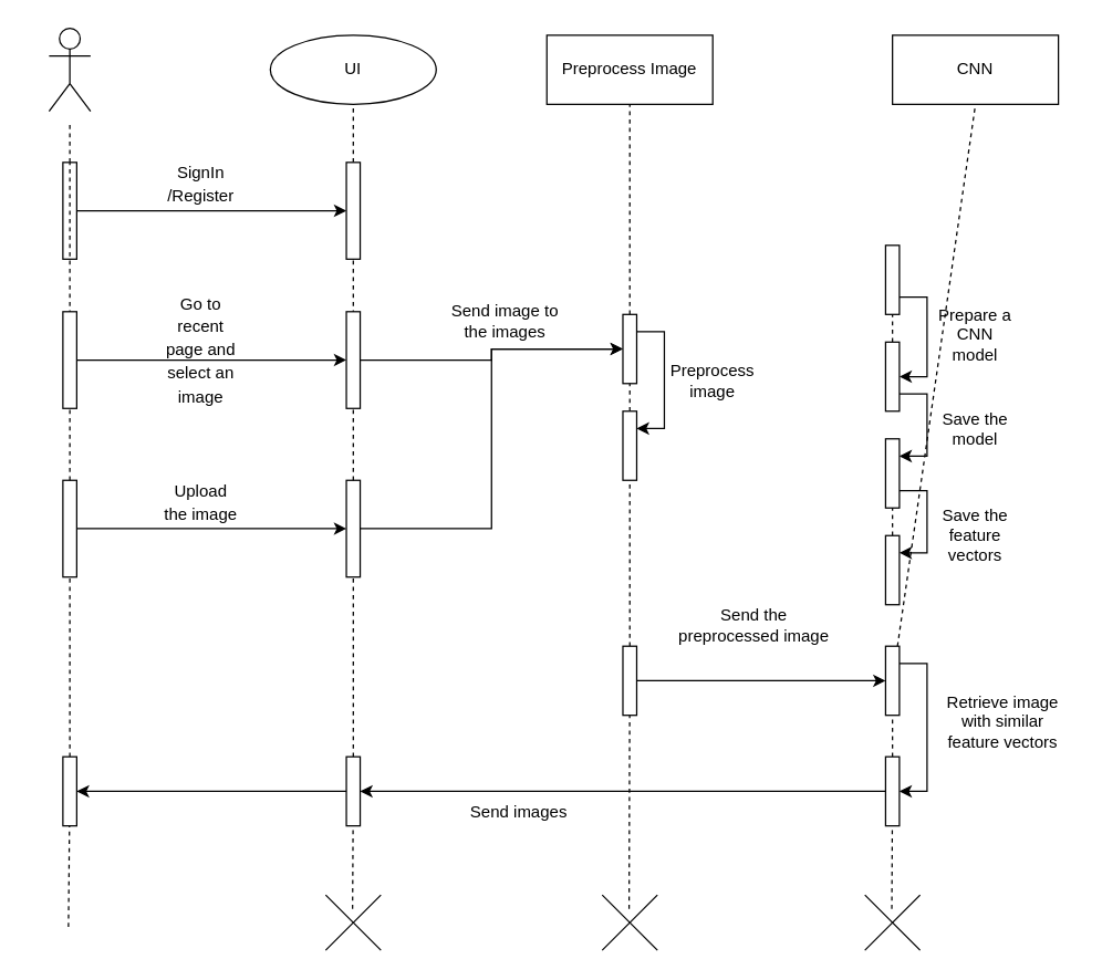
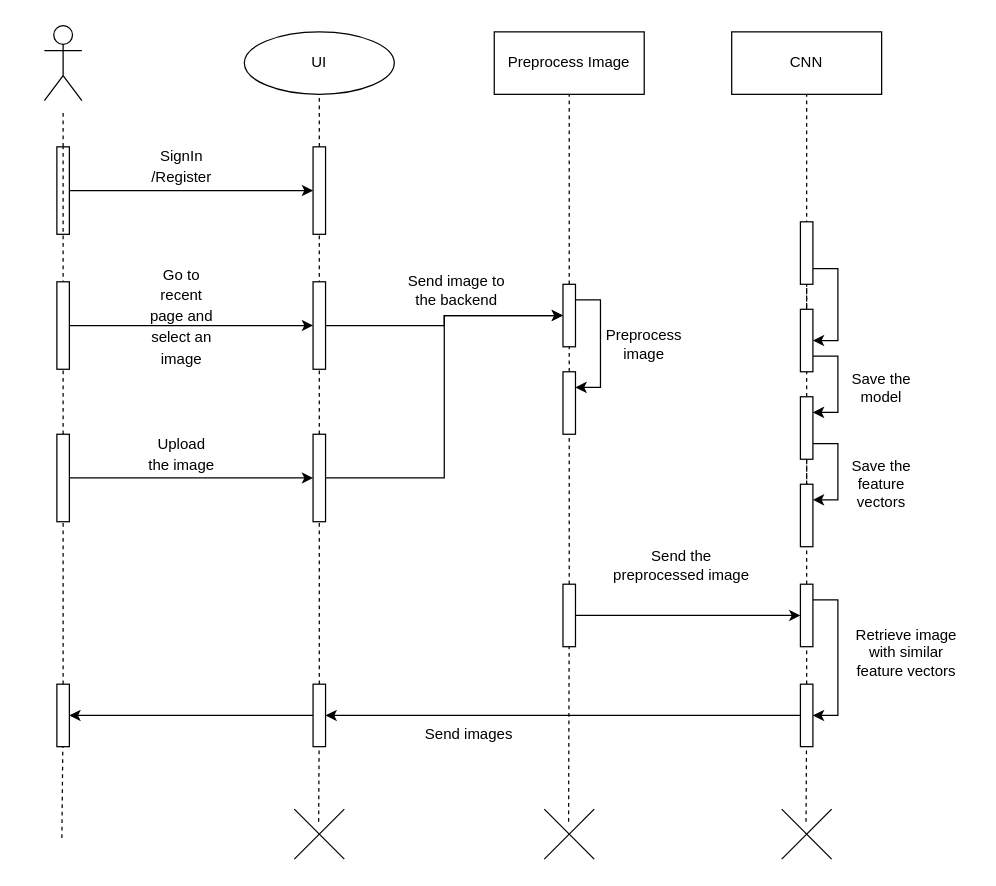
  <mxCell id="0" />
  <mxCell id="1" parent="0" />
  <mxCell id="2" value="UI" style="ellipse;whiteSpace=wrap;html=1;" parent="1" vertex="1"><mxGeometry x="195" y="25" width="120" height="50" as="geometry" /></mxCell>
  <mxCell id="3" value="Preprocess Image" style="rounded=0;whiteSpace=wrap;html=1;" parent="1" vertex="1"><mxGeometry x="395" y="25" width="120" height="50" as="geometry" /></mxCell>
- <mxCell id="4" value="CNN" style="rounded=0;whiteSpace=wrap;html=1;" parent="1" vertex="1"><mxGeometry x="645" y="25" width="120" height="50" as="geometry" /></mxCell>
+ <mxCell id="4" value="CNN" style="rounded=0;whiteSpace=wrap;html=1;" parent="1" vertex="1"><mxGeometry x="585" y="25" width="120" height="50" as="geometry" /></mxCell>
  <mxCell id="5" value="Actor" style="shape=umlActor;verticalLabelPosition=bottom;verticalAlign=top;html=1;outlineConnect=0;" parent="1" vertex="1"><mxGeometry x="35" y="20" width="30" height="60" as="geometry" /></mxCell>
  <mxCell id="6" value="" style="text;html=1;strokeColor=none;fillColor=default;align=center;verticalAlign=middle;whiteSpace=wrap;rounded=0;" parent="1" vertex="1"><mxGeometry x="20" y="87" width="60" height="30" as="geometry" /></mxCell>
  <mxCell id="7" value="" style="endArrow=none;dashed=1;html=1;rounded=0;fontSize=14;startArrow=none;entryX=0.5;entryY=0;entryDx=0;entryDy=0;" parent="1" source="61" target="6" edge="1"><mxGeometry width="50" height="50" relative="1" as="geometry"><mxPoint x="49" y="670" as="sourcePoint" /><mxPoint x="49" y="170" as="targetPoint" /></mxGeometry></mxCell>
  <mxCell id="8" value="" style="endArrow=none;dashed=1;html=1;rounded=0;fontSize=14;startArrow=none;entryX=0.5;entryY=1;entryDx=0;entryDy=0;" parent="1" source="63" target="2" edge="1"><mxGeometry width="50" height="50" relative="1" as="geometry"><mxPoint x="254.5" y="657" as="sourcePoint" /><mxPoint x="254.5" y="157" as="targetPoint" /></mxGeometry></mxCell>
  <mxCell id="9" value="" style="endArrow=none;dashed=1;html=1;rounded=0;fontSize=14;startArrow=none;entryX=0.5;entryY=1;entryDx=0;entryDy=0;" parent="1" source="25" target="3" edge="1"><mxGeometry width="50" height="50" relative="1" as="geometry"><mxPoint x="454.5" y="657" as="sourcePoint" /><mxPoint x="454.5" y="157" as="targetPoint" /></mxGeometry></mxCell>
  <mxCell id="10" value="" style="endArrow=none;dashed=1;html=1;rounded=0;fontSize=14;startArrow=none;entryX=0.5;entryY=1;entryDx=0;entryDy=0;" parent="1" source="47" target="4" edge="1"><mxGeometry width="50" height="50" relative="1" as="geometry"><mxPoint x="644.5" y="657" as="sourcePoint" /><mxPoint x="644.5" y="157" as="targetPoint" /></mxGeometry></mxCell>
  <mxCell id="11" value="" style="endArrow=none;html=1;rounded=0;fontSize=14;" parent="1" edge="1"><mxGeometry width="50" height="50" relative="1" as="geometry"><mxPoint x="235" y="687" as="sourcePoint" /><mxPoint x="275" y="647" as="targetPoint" /></mxGeometry></mxCell>
  <mxCell id="12" value="" style="endArrow=none;html=1;rounded=0;fontSize=14;" parent="1" edge="1"><mxGeometry width="50" height="50" relative="1" as="geometry"><mxPoint x="275" y="687" as="sourcePoint" /><mxPoint x="235" y="647" as="targetPoint" /></mxGeometry></mxCell>
  <mxCell id="13" value="" style="endArrow=none;html=1;rounded=0;fontSize=14;" parent="1" edge="1"><mxGeometry width="50" height="50" relative="1" as="geometry"><mxPoint x="435" y="687" as="sourcePoint" /><mxPoint x="475" y="647" as="targetPoint" /></mxGeometry></mxCell>
  <mxCell id="14" value="" style="endArrow=none;html=1;rounded=0;fontSize=14;" parent="1" edge="1"><mxGeometry width="50" height="50" relative="1" as="geometry"><mxPoint x="475" y="687" as="sourcePoint" /><mxPoint x="435" y="647" as="targetPoint" /></mxGeometry></mxCell>
  <mxCell id="15" value="" style="endArrow=none;html=1;rounded=0;fontSize=14;" parent="1" edge="1"><mxGeometry width="50" height="50" relative="1" as="geometry"><mxPoint x="625" y="687" as="sourcePoint" /><mxPoint x="665" y="647" as="targetPoint" /></mxGeometry></mxCell>
  <mxCell id="16" value="" style="endArrow=none;html=1;rounded=0;fontSize=14;" parent="1" edge="1"><mxGeometry width="50" height="50" relative="1" as="geometry"><mxPoint x="665" y="687" as="sourcePoint" /><mxPoint x="625" y="647" as="targetPoint" /></mxGeometry></mxCell>
  <mxCell id="17" style="edgeStyle=orthogonalEdgeStyle;rounded=0;orthogonalLoop=1;jettySize=auto;html=1;fontSize=14;entryX=0;entryY=0.5;entryDx=0;entryDy=0;" parent="1" source="18" target="21" edge="1"><mxGeometry relative="1" as="geometry"><mxPoint x="235" y="252" as="targetPoint" /></mxGeometry></mxCell>
  <mxCell id="18" value="" style="rounded=0;whiteSpace=wrap;html=1;fontSize=14;fillColor=default;" parent="1" vertex="1"><mxGeometry x="45" y="347" width="10" height="70" as="geometry" /></mxCell>
  <mxCell id="19" value="" style="endArrow=none;dashed=1;html=1;rounded=0;fontSize=14;startArrow=none;" parent="1" source="58" target="18" edge="1"><mxGeometry width="50" height="50" relative="1" as="geometry"><mxPoint x="49" y="670" as="sourcePoint" /><mxPoint x="49" y="170" as="targetPoint" /></mxGeometry></mxCell>
  <mxCell id="20" style="edgeStyle=orthogonalEdgeStyle;rounded=0;orthogonalLoop=1;jettySize=auto;html=1;exitX=1;exitY=0.5;exitDx=0;exitDy=0;entryX=0;entryY=0.5;entryDx=0;entryDy=0;fontSize=12;" parent="1" source="21" target="25" edge="1"><mxGeometry relative="1" as="geometry" /></mxCell>
  <mxCell id="21" value="" style="rounded=0;whiteSpace=wrap;html=1;fontSize=14;fillColor=default;" parent="1" vertex="1"><mxGeometry x="250" y="347" width="10" height="70" as="geometry" /></mxCell>
  <mxCell id="22" value="" style="endArrow=none;dashed=1;html=1;rounded=0;fontSize=14;startArrow=none;" parent="1" source="55" target="21" edge="1"><mxGeometry width="50" height="50" relative="1" as="geometry"><mxPoint x="254.5" y="657" as="sourcePoint" /><mxPoint x="254.5" y="157" as="targetPoint" /></mxGeometry></mxCell>
  <mxCell id="23" value="&lt;font style=&quot;font-size: 12px&quot;&gt;Upload the image&lt;/font&gt;" style="text;html=1;strokeColor=none;fillColor=none;align=center;verticalAlign=middle;whiteSpace=wrap;rounded=0;fontSize=14;" parent="1" vertex="1"><mxGeometry x="115" y="347" width="60" height="30" as="geometry" /></mxCell>
  <mxCell id="24" style="edgeStyle=orthogonalEdgeStyle;rounded=0;orthogonalLoop=1;jettySize=auto;html=1;exitX=1;exitY=0.25;exitDx=0;exitDy=0;entryX=1;entryY=0.25;entryDx=0;entryDy=0;fontSize=12;" parent="1" source="25" target="28" edge="1"><mxGeometry relative="1" as="geometry" /></mxCell>
  <mxCell id="25" value="" style="rounded=0;whiteSpace=wrap;html=1;fontSize=14;fillColor=default;" parent="1" vertex="1"><mxGeometry x="450" y="227" width="10" height="50" as="geometry" /></mxCell>
  <mxCell id="26" value="" style="endArrow=none;dashed=1;html=1;rounded=0;fontSize=14;startArrow=none;" parent="1" source="28" target="25" edge="1"><mxGeometry width="50" height="50" relative="1" as="geometry"><mxPoint x="454.5" y="657" as="sourcePoint" /><mxPoint x="454.5" y="157" as="targetPoint" /></mxGeometry></mxCell>
- <mxCell id="27" value="Send image to the images" style="text;html=1;strokeColor=none;fillColor=none;align=center;verticalAlign=middle;whiteSpace=wrap;rounded=0;fontSize=12;" parent="1" vertex="1"><mxGeometry x="325" y="217" width="80" height="30" as="geometry" /></mxCell>
+ <mxCell id="27" value="Send image to the backend" style="text;html=1;strokeColor=none;fillColor=none;align=center;verticalAlign=middle;whiteSpace=wrap;rounded=0;fontSize=12;" parent="1" vertex="1"><mxGeometry x="325" y="217" width="80" height="30" as="geometry" /></mxCell>
  <mxCell id="28" value="" style="rounded=0;whiteSpace=wrap;html=1;fontSize=14;fillColor=default;" parent="1" vertex="1"><mxGeometry x="450" y="297" width="10" height="50" as="geometry" /></mxCell>
  <mxCell id="29" value="" style="endArrow=none;dashed=1;html=1;rounded=0;fontSize=14;startArrow=none;" parent="1" source="44" target="28" edge="1"><mxGeometry width="50" height="50" relative="1" as="geometry"><mxPoint x="454.5" y="657" as="sourcePoint" /><mxPoint x="454.969" y="277" as="targetPoint" /></mxGeometry></mxCell>
  <mxCell id="30" value="Preprocess image" style="text;html=1;strokeColor=none;fillColor=none;align=center;verticalAlign=middle;whiteSpace=wrap;rounded=0;fontSize=12;" parent="1" vertex="1"><mxGeometry x="485" y="260" width="60" height="30" as="geometry" /></mxCell>
  <mxCell id="31" style="edgeStyle=orthogonalEdgeStyle;rounded=0;orthogonalLoop=1;jettySize=auto;html=1;exitX=1;exitY=0.75;exitDx=0;exitDy=0;entryX=1;entryY=0.5;entryDx=0;entryDy=0;fontSize=12;" parent="1" source="32" target="35" edge="1"><mxGeometry relative="1" as="geometry" /></mxCell>
  <mxCell id="32" value="" style="rounded=0;whiteSpace=wrap;html=1;fontSize=14;fillColor=default;" parent="1" vertex="1"><mxGeometry x="640" y="177" width="10" height="50" as="geometry" /></mxCell>
  <mxCell id="33" value="" style="endArrow=none;dashed=1;html=1;rounded=0;fontSize=14;startArrow=none;" parent="1" source="35" target="32" edge="1"><mxGeometry width="50" height="50" relative="1" as="geometry"><mxPoint x="644.5" y="607" as="sourcePoint" /><mxPoint x="644.5" y="107" as="targetPoint" /></mxGeometry></mxCell>
  <mxCell id="34" style="edgeStyle=orthogonalEdgeStyle;rounded=0;orthogonalLoop=1;jettySize=auto;html=1;exitX=1;exitY=0.75;exitDx=0;exitDy=0;entryX=1;entryY=0.25;entryDx=0;entryDy=0;fontSize=12;" parent="1" source="35" target="38" edge="1"><mxGeometry relative="1" as="geometry" /></mxCell>
  <mxCell id="35" value="" style="rounded=0;whiteSpace=wrap;html=1;fontSize=14;fillColor=default;" parent="1" vertex="1"><mxGeometry x="640" y="247" width="10" height="50" as="geometry" /></mxCell>
- <mxCell id="36" value="Prepare a CNN model" style="text;html=1;strokeColor=none;fillColor=none;align=center;verticalAlign=middle;whiteSpace=wrap;rounded=0;fontSize=12;" parent="1" vertex="1"><mxGeometry x="675" y="227" width="60" height="30" as="geometry" /></mxCell>
  <mxCell id="37" style="edgeStyle=orthogonalEdgeStyle;rounded=0;orthogonalLoop=1;jettySize=auto;html=1;exitX=1;exitY=0.75;exitDx=0;exitDy=0;entryX=1;entryY=0.25;entryDx=0;entryDy=0;fontSize=12;" parent="1" source="38" target="40" edge="1"><mxGeometry relative="1" as="geometry" /></mxCell>
  <mxCell id="38" value="" style="rounded=0;whiteSpace=wrap;html=1;fontSize=14;fillColor=default;" parent="1" vertex="1"><mxGeometry x="640" y="317" width="10" height="50" as="geometry" /></mxCell>
  <mxCell id="39" value="" style="endArrow=none;dashed=1;html=1;rounded=0;fontSize=14;startArrow=none;" parent="1" source="40" target="38" edge="1"><mxGeometry width="50" height="50" relative="1" as="geometry"><mxPoint x="644.5" y="747" as="sourcePoint" /><mxPoint x="644.5" y="247" as="targetPoint" /></mxGeometry></mxCell>
  <mxCell id="40" value="" style="rounded=0;whiteSpace=wrap;html=1;fontSize=14;fillColor=default;" parent="1" vertex="1"><mxGeometry x="640" y="387" width="10" height="50" as="geometry" /></mxCell>
  <mxCell id="41" value="Save the model" style="text;html=1;strokeColor=none;fillColor=none;align=center;verticalAlign=middle;whiteSpace=wrap;rounded=0;fontSize=12;" parent="1" vertex="1"><mxGeometry x="675" y="295" width="60" height="30" as="geometry" /></mxCell>
  <mxCell id="42" value="Save the feature vectors" style="text;html=1;strokeColor=none;fillColor=none;align=center;verticalAlign=middle;whiteSpace=wrap;rounded=0;fontSize=12;" parent="1" vertex="1"><mxGeometry x="675" y="372" width="60" height="30" as="geometry" /></mxCell>
  <mxCell id="43" style="edgeStyle=orthogonalEdgeStyle;rounded=0;orthogonalLoop=1;jettySize=auto;html=1;exitX=1;exitY=0.5;exitDx=0;exitDy=0;entryX=0;entryY=0.5;entryDx=0;entryDy=0;fontSize=12;" parent="1" source="44" target="47" edge="1"><mxGeometry relative="1" as="geometry" /></mxCell>
  <mxCell id="44" value="" style="rounded=0;whiteSpace=wrap;html=1;fontSize=14;fillColor=default;" parent="1" vertex="1"><mxGeometry x="450" y="467" width="10" height="50" as="geometry" /></mxCell>
  <mxCell id="45" value="" style="endArrow=none;dashed=1;html=1;rounded=0;fontSize=14;" parent="1" target="44" edge="1"><mxGeometry width="50" height="50" relative="1" as="geometry"><mxPoint x="454.5" y="657" as="sourcePoint" /><mxPoint x="454.963" y="347" as="targetPoint" /></mxGeometry></mxCell>
  <mxCell id="46" style="edgeStyle=orthogonalEdgeStyle;rounded=0;orthogonalLoop=1;jettySize=auto;html=1;exitX=1;exitY=0.25;exitDx=0;exitDy=0;entryX=1;entryY=0.5;entryDx=0;entryDy=0;fontSize=12;" parent="1" source="47" target="51" edge="1"><mxGeometry relative="1" as="geometry" /></mxCell>
  <mxCell id="47" value="" style="rounded=0;whiteSpace=wrap;html=1;fontSize=14;fillColor=default;" parent="1" vertex="1"><mxGeometry x="640" y="467" width="10" height="50" as="geometry" /></mxCell>
  <mxCell id="48" value="" style="endArrow=none;dashed=1;html=1;rounded=0;fontSize=14;startArrow=none;" parent="1" source="51" target="47" edge="1"><mxGeometry width="50" height="50" relative="1" as="geometry"><mxPoint x="644.5" y="657" as="sourcePoint" /><mxPoint x="644.5" y="157" as="targetPoint" /></mxGeometry></mxCell>
  <mxCell id="49" value="Send the preprocessed image" style="text;html=1;strokeColor=none;fillColor=none;align=center;verticalAlign=middle;whiteSpace=wrap;rounded=0;fontSize=12;" parent="1" vertex="1"><mxGeometry x="485" y="437" width="120" height="30" as="geometry" /></mxCell>
  <mxCell id="50" style="edgeStyle=orthogonalEdgeStyle;rounded=0;orthogonalLoop=1;jettySize=auto;html=1;exitX=0;exitY=0.5;exitDx=0;exitDy=0;entryX=1;entryY=0.5;entryDx=0;entryDy=0;fontSize=12;" parent="1" source="51" target="55" edge="1"><mxGeometry relative="1" as="geometry" /></mxCell>
  <mxCell id="51" value="" style="rounded=0;whiteSpace=wrap;html=1;fontSize=14;fillColor=default;" parent="1" vertex="1"><mxGeometry x="640" y="547" width="10" height="50" as="geometry" /></mxCell>
  <mxCell id="52" value="" style="endArrow=none;dashed=1;html=1;rounded=0;fontSize=14;" parent="1" target="51" edge="1"><mxGeometry width="50" height="50" relative="1" as="geometry"><mxPoint x="644.5" y="657" as="sourcePoint" /><mxPoint x="644.924" y="517" as="targetPoint" /></mxGeometry></mxCell>
  <mxCell id="53" value="Retrieve image with similar feature vectors" style="text;html=1;strokeColor=none;fillColor=none;align=center;verticalAlign=middle;whiteSpace=wrap;rounded=0;fontSize=12;" parent="1" vertex="1"><mxGeometry x="675" y="507" width="100" height="30" as="geometry" /></mxCell>
  <mxCell id="54" style="edgeStyle=orthogonalEdgeStyle;rounded=0;orthogonalLoop=1;jettySize=auto;html=1;exitX=0;exitY=0.5;exitDx=0;exitDy=0;fontSize=12;" parent="1" source="55" target="58" edge="1"><mxGeometry relative="1" as="geometry" /></mxCell>
  <mxCell id="55" value="" style="rounded=0;whiteSpace=wrap;html=1;fontSize=14;fillColor=default;" parent="1" vertex="1"><mxGeometry x="250" y="547" width="10" height="50" as="geometry" /></mxCell>
  <mxCell id="56" value="" style="endArrow=none;dashed=1;html=1;rounded=0;fontSize=14;" parent="1" target="55" edge="1"><mxGeometry width="50" height="50" relative="1" as="geometry"><mxPoint x="254.5" y="657" as="sourcePoint" /><mxPoint x="254.957" y="287" as="targetPoint" /></mxGeometry></mxCell>
  <mxCell id="57" value="Send images" style="text;html=1;strokeColor=none;fillColor=none;align=center;verticalAlign=middle;whiteSpace=wrap;rounded=0;fontSize=12;" parent="1" vertex="1"><mxGeometry x="325" y="572" width="100" height="30" as="geometry" /></mxCell>
  <mxCell id="58" value="" style="rounded=0;whiteSpace=wrap;html=1;fontSize=14;fillColor=default;" parent="1" vertex="1"><mxGeometry x="45" y="547" width="10" height="50" as="geometry" /></mxCell>
  <mxCell id="59" value="" style="endArrow=none;dashed=1;html=1;rounded=0;fontSize=14;" parent="1" target="58" edge="1"><mxGeometry width="50" height="50" relative="1" as="geometry"><mxPoint x="49" y="670" as="sourcePoint" /><mxPoint x="49.916" y="287" as="targetPoint" /></mxGeometry></mxCell>
  <mxCell id="60" style="edgeStyle=orthogonalEdgeStyle;rounded=0;orthogonalLoop=1;jettySize=auto;html=1;entryX=0;entryY=0.5;entryDx=0;entryDy=0;" parent="1" source="61" target="63" edge="1"><mxGeometry relative="1" as="geometry" /></mxCell>
  <mxCell id="61" value="" style="rounded=0;whiteSpace=wrap;html=1;fontSize=14;fillColor=default;" parent="1" vertex="1"><mxGeometry x="45" y="117" width="10" height="70" as="geometry" /></mxCell>
  <mxCell id="62" value="" style="endArrow=none;dashed=1;html=1;rounded=0;fontSize=14;startArrow=none;entryX=0.5;entryY=0;entryDx=0;entryDy=0;" parent="1" source="18" target="61" edge="1"><mxGeometry width="50" height="50" relative="1" as="geometry"><mxPoint x="50" y="217" as="sourcePoint" /><mxPoint x="50" y="87" as="targetPoint" /></mxGeometry></mxCell>
  <mxCell id="63" value="" style="rounded=0;whiteSpace=wrap;html=1;fontSize=14;fillColor=default;" parent="1" vertex="1"><mxGeometry x="250" y="117" width="10" height="70" as="geometry" /></mxCell>
  <mxCell id="64" value="" style="endArrow=none;dashed=1;html=1;rounded=0;fontSize=14;startArrow=none;entryX=0.5;entryY=1;entryDx=0;entryDy=0;" parent="1" source="21" target="63" edge="1"><mxGeometry width="50" height="50" relative="1" as="geometry"><mxPoint x="255" y="217" as="sourcePoint" /><mxPoint x="255" y="75" as="targetPoint" /></mxGeometry></mxCell>
  <mxCell id="65" value="&lt;font style=&quot;font-size: 12px&quot;&gt;SignIn&lt;br&gt;/Register&lt;/font&gt;" style="text;html=1;strokeColor=none;fillColor=none;align=center;verticalAlign=middle;whiteSpace=wrap;rounded=0;fontSize=14;" parent="1" vertex="1"><mxGeometry x="115" y="117" width="60" height="30" as="geometry" /></mxCell>
  <mxCell id="66" style="edgeStyle=orthogonalEdgeStyle;rounded=0;orthogonalLoop=1;jettySize=auto;html=1;fontSize=14;entryX=0;entryY=0.5;entryDx=0;entryDy=0;" edge="1" parent="1" source="67" target="69"><mxGeometry relative="1" as="geometry"><mxPoint x="235" y="130" as="targetPoint" /></mxGeometry></mxCell>
  <mxCell id="67" value="" style="rounded=0;whiteSpace=wrap;html=1;fontSize=14;fillColor=default;" vertex="1" parent="1"><mxGeometry x="45" y="225" width="10" height="70" as="geometry" /></mxCell>
  <mxCell id="68" style="edgeStyle=orthogonalEdgeStyle;rounded=0;orthogonalLoop=1;jettySize=auto;html=1;entryX=0;entryY=0.5;entryDx=0;entryDy=0;" edge="1" parent="1" source="69" target="25"><mxGeometry relative="1" as="geometry" /></mxCell>
  <mxCell id="69" value="" style="rounded=0;whiteSpace=wrap;html=1;fontSize=14;fillColor=default;" vertex="1" parent="1"><mxGeometry x="250" y="225" width="10" height="70" as="geometry" /></mxCell>
  <mxCell id="70" value="&lt;span style=&quot;font-size: 12px&quot;&gt;Go to recent page and select an image&lt;/span&gt;" style="text;html=1;strokeColor=none;fillColor=none;align=center;verticalAlign=middle;whiteSpace=wrap;rounded=0;fontSize=14;" vertex="1" parent="1"><mxGeometry x="115" y="237" width="60" height="30" as="geometry" /></mxCell>
